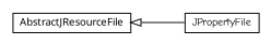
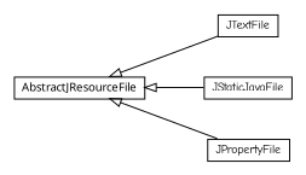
  digraph {
    fontname="Comic Neue"
    nodesep=0.25
    rankdir=LR
    ranksep=0.5
    node [fontcolor=black fontname="Comic Neue" fontsize=10.0 shape=plaintext]
    edge [arrowtail=empty dir=back fontname="Comic Neue" fontsize=10 headport=p labelfontname=arial labelfontsize=10 tailport=p]
+   n1 [label=<<table title="com.helger.jcodemodel.fmt.JTextFile" border="0" cellborder="1" cellspacing="0" cellpadding="2" port="p" href="./JTextFile.html"> 		<tr><td><table border="0" cellspacing="0" cellpadding="1"> <tr><td align="center" balign="center"> JTextFile </td></tr> 		</table></td></tr> 		</table>>]
+   n2 [label=<<table title="com.helger.jcodemodel.fmt.JStaticJavaFile" border="0" cellborder="1" cellspacing="0" cellpadding="2" port="p" href="./JStaticJavaFile.html"> 		<tr><td><table border="0" cellspacing="0" cellpadding="1"> <tr><td align="center" balign="center"> JStaticJavaFile </td></tr> 		</table></td></tr> 		</table>>]
    n3 [label=<<table title="com.helger.jcodemodel.fmt.JPropertyFile" border="0" cellborder="1" cellspacing="0" cellpadding="2" port="p" href="./JPropertyFile.html"> 		<tr><td><table border="0" cellspacing="0" cellpadding="1"> <tr><td align="center" balign="center"> JPropertyFile </td></tr> 		</table></td></tr> 		</table>>]
    n4 [label=<<table title="com.helger.jcodemodel.fmt.AbstractJResourceFile" border="0" cellborder="1" cellspacing="0" cellpadding="2" port="p" href="./AbstractJResourceFile.html"> 		<tr><td><table border="0" cellspacing="0" cellpadding="1"> <tr><td align="center" balign="center"><font face="ariali"> AbstractJResourceFile </font></td></tr> 		</table></td></tr> 		</table>>]
+   n4 -> n1
+   n4 -> n2
    n4 -> n3
  }
